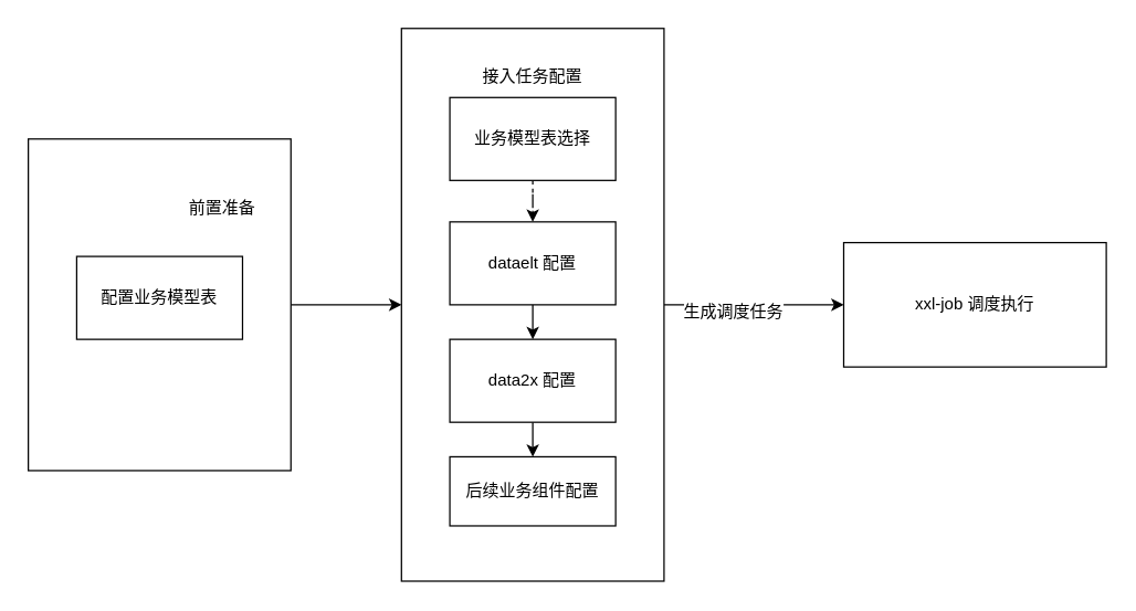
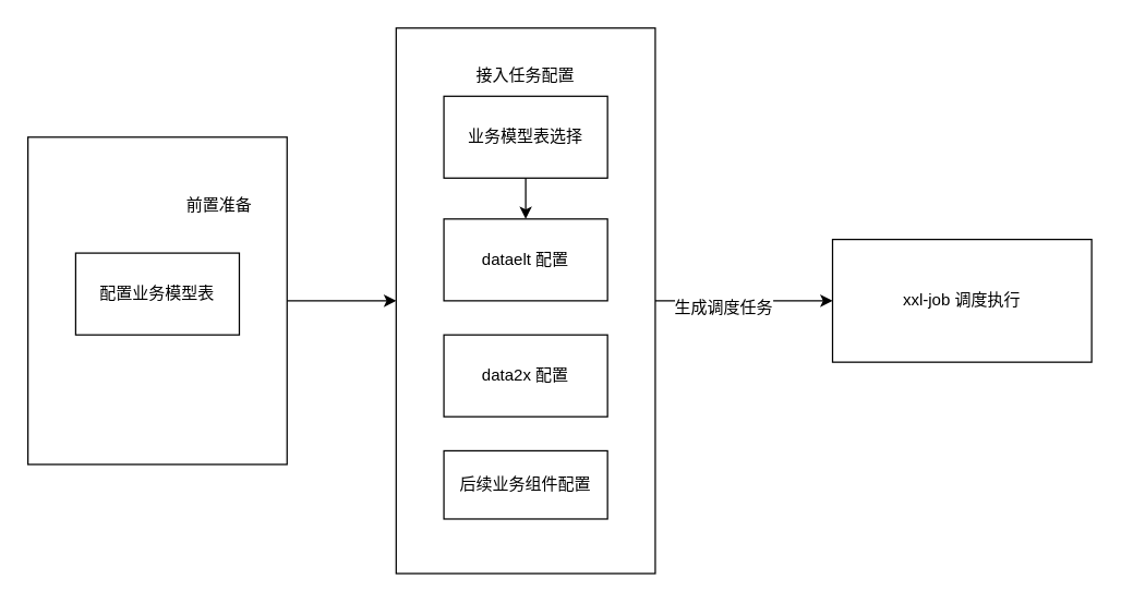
  <mxCell id="0" />
  <mxCell id="1" parent="0" />
  <mxCell id="2" value="" style="edgeStyle=orthogonalEdgeStyle;rounded=0;orthogonalLoop=1;jettySize=auto;html=1;" parent="1" source="3" target="6" edge="1"><mxGeometry relative="1" as="geometry" /></mxCell>
  <mxCell id="3" value="" style="rounded=0;whiteSpace=wrap;html=1;" parent="1" vertex="1"><mxGeometry x="20" y="100" width="190" height="240" as="geometry" /></mxCell>
  <mxCell id="4" value="" style="edgeStyle=orthogonalEdgeStyle;rounded=0;orthogonalLoop=1;jettySize=auto;html=1;" parent="1" source="6" target="7" edge="1"><mxGeometry relative="1" as="geometry"><Array as="points"><mxPoint x="510" y="220" /><mxPoint x="510" y="220" /></Array></mxGeometry></mxCell>
  <mxCell id="5" value="生成调度任务" style="text;html=1;resizable=0;points=[];align=center;verticalAlign=middle;labelBackgroundColor=#ffffff;" parent="4" vertex="1" connectable="0"><mxGeometry x="-0.25" y="-4" relative="1" as="geometry"><mxPoint as="offset" /></mxGeometry></mxCell>
  <mxCell id="6" value="" style="rounded=0;whiteSpace=wrap;html=1;" parent="1" vertex="1"><mxGeometry x="290" y="20" width="190" height="400" as="geometry" /></mxCell>
  <mxCell id="7" value="xxl-job 调度执行" style="rounded=0;whiteSpace=wrap;html=1;" parent="1" vertex="1"><mxGeometry x="610" y="175" width="190" height="90" as="geometry" /></mxCell>
  <mxCell id="8" value="配置业务模型表" style="rounded=0;whiteSpace=wrap;html=1;" parent="1" vertex="1"><mxGeometry x="55" y="185" width="120" height="60" as="geometry" /></mxCell>
  <mxCell id="9" value="前置准备" style="text;html=1;strokeColor=none;fillColor=none;align=center;verticalAlign=middle;whiteSpace=wrap;rounded=0;" parent="1" vertex="1"><mxGeometry x="127.5" y="140" width="65" height="20" as="geometry" /></mxCell>
- <mxCell id="10" value="" style="edgeStyle=orthogonalEdgeStyle;rounded=0;orthogonalLoop=1;jettySize=auto;html=1;" parent="1" source="11" target="13" edge="1"><mxGeometry relative="1" as="geometry" /></mxCell>
  <mxCell id="11" value="dataelt&amp;nbsp;配置" style="rounded=0;whiteSpace=wrap;html=1;" parent="1" vertex="1"><mxGeometry x="325" y="160" width="120" height="60" as="geometry" /></mxCell>
- <mxCell id="12" value="" style="edgeStyle=orthogonalEdgeStyle;rounded=0;orthogonalLoop=1;jettySize=auto;html=1;" parent="1" source="13" target="14" edge="1"><mxGeometry relative="1" as="geometry" /></mxCell>
  <mxCell id="13" value="data2x&amp;nbsp;配置" style="rounded=0;whiteSpace=wrap;html=1;" parent="1" vertex="1"><mxGeometry x="325" y="245" width="120" height="60" as="geometry" /></mxCell>
  <mxCell id="14" value="后续业务组件配置" style="rounded=0;whiteSpace=wrap;html=1;" parent="1" vertex="1"><mxGeometry x="325" y="330" width="120" height="50" as="geometry" /></mxCell>
  <mxCell id="15" value="接入任务配置" style="text;html=1;strokeColor=none;fillColor=none;align=center;verticalAlign=middle;whiteSpace=wrap;rounded=0;" parent="1" vertex="1"><mxGeometry x="340" y="45" width="90" height="20" as="geometry" /></mxCell>
- <mxCell id="16" value="" style="edgeStyle=orthogonalEdgeStyle;rounded=0;orthogonalLoop=1;jettySize=auto;html=1;dashed=1;" parent="1" source="17" target="11" edge="1"><mxGeometry relative="1" as="geometry" /></mxCell>
+ <mxCell id="16" value="" style="edgeStyle=orthogonalEdgeStyle;rounded=0;orthogonalLoop=1;jettySize=auto;html=1;" parent="1" source="17" target="11" edge="1"><mxGeometry relative="1" as="geometry" /></mxCell>
  <mxCell id="17" value="业务模型表选择" style="rounded=0;whiteSpace=wrap;html=1;" parent="1" vertex="1"><mxGeometry x="325" y="70" width="120" height="60" as="geometry" /></mxCell>
